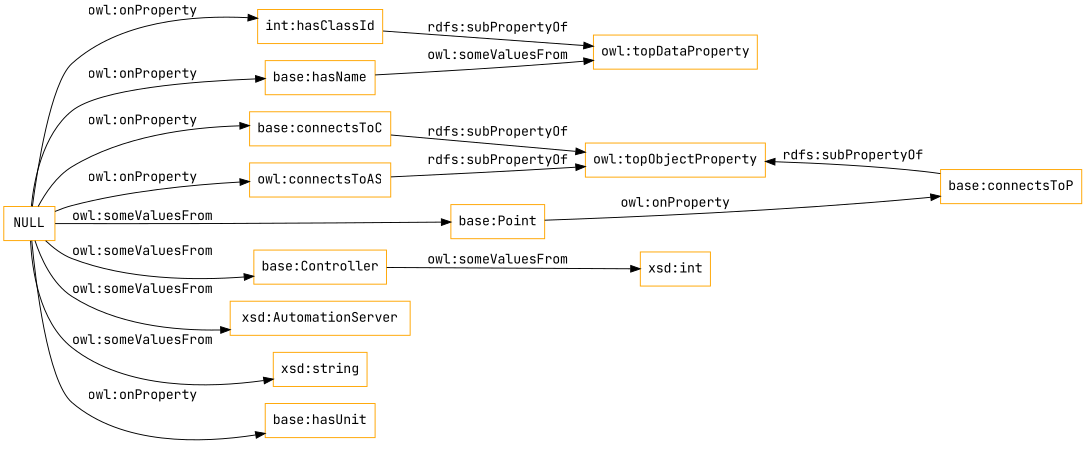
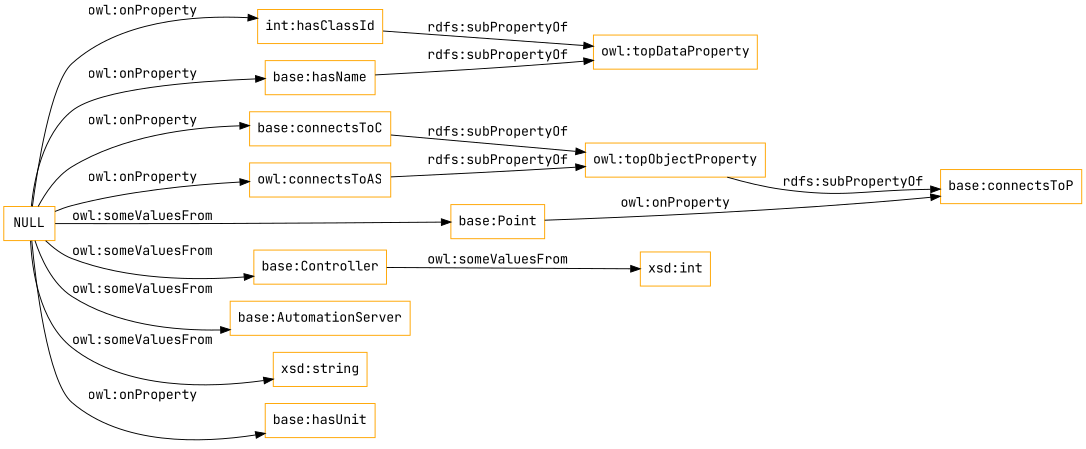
  digraph {
    fontname="JetBrains Mono"
    rankdir=LR
    node [color=orange fontname="JetBrains Mono" shape=rectangle]
    edge [fontname="JetBrains Mono"]
    n1 [label="int:hasClassId"]
    "owl:topDataProperty"
    n3 [label="owl:connectsToAS"]
    "owl:topObjectProperty"
    "base:connectsToC"
    "base:hasName"
    "base:connectsToP"
    NULL
    "base:Point"
    "base:Controller"
-   "base:AutomationServer" [label="xsd:AutomationServer"]
+   "base:AutomationServer"
    "xsd:string"
    "base:hasUnit"
    "xsd:int"
    n1 -> "owl:topDataProperty" [label="rdfs:subPropertyOf"]
    n3 -> "owl:topObjectProperty" [label="rdfs:subPropertyOf"]
    "base:connectsToC" -> "owl:topObjectProperty" [label="rdfs:subPropertyOf"]
-   "base:hasName" -> "owl:topDataProperty" [label="owl:someValuesFrom"]
-   "base:connectsToP" -> "owl:topObjectProperty" [label="rdfs:subPropertyOf"]
+   "base:hasName" -> "owl:topDataProperty" [label="rdfs:subPropertyOf"]
+   "owl:topObjectProperty" -> "base:connectsToP" [label="rdfs:subPropertyOf"]
    NULL -> n1 [label="owl:onProperty"]
    NULL -> n3 [label="owl:onProperty"]
    NULL -> "base:connectsToC" [label="owl:onProperty"]
    NULL -> "base:hasName" [label="owl:onProperty"]
    NULL -> "base:Point" [label="owl:someValuesFrom"]
    NULL -> "base:Controller" [label="owl:someValuesFrom"]
    NULL -> "base:AutomationServer" [label="owl:someValuesFrom"]
    NULL -> "xsd:string" [label="owl:someValuesFrom"]
    NULL -> "base:hasUnit" [label="owl:onProperty"]
    "base:Point" -> "base:connectsToP" [label="owl:onProperty"]
    "base:Controller" -> "xsd:int" [label="owl:someValuesFrom"]
  }
